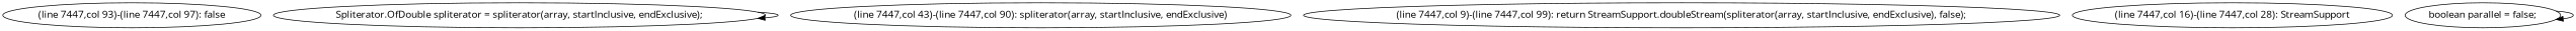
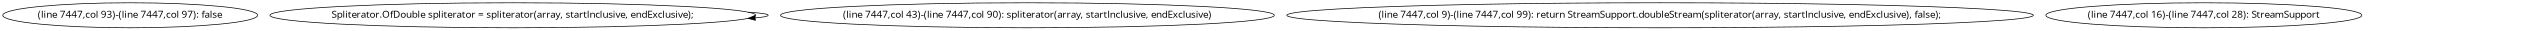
  digraph {
    fontname="Open Sans"
    node [fontname="Open Sans"]
    edge [fontname="Open Sans"]
    n1 [label="(line 7447,col 93)-(line 7447,col 97): false"]
    n2 [label="Spliterator.OfDouble spliterator = spliterator(array, startInclusive, endExclusive);"]
    n3 [label="(line 7447,col 43)-(line 7447,col 90): spliterator(array, startInclusive, endExclusive)"]
    n4 [label="(line 7447,col 9)-(line 7447,col 99): return StreamSupport.doubleStream(spliterator(array, startInclusive, endExclusive), false);"]
    n5 [label="(line 7447,col 16)-(line 7447,col 28): StreamSupport"]
-   n6 [label="boolean parallel = false;"]
    n2 -> n2
-   n6 -> n6
  }
